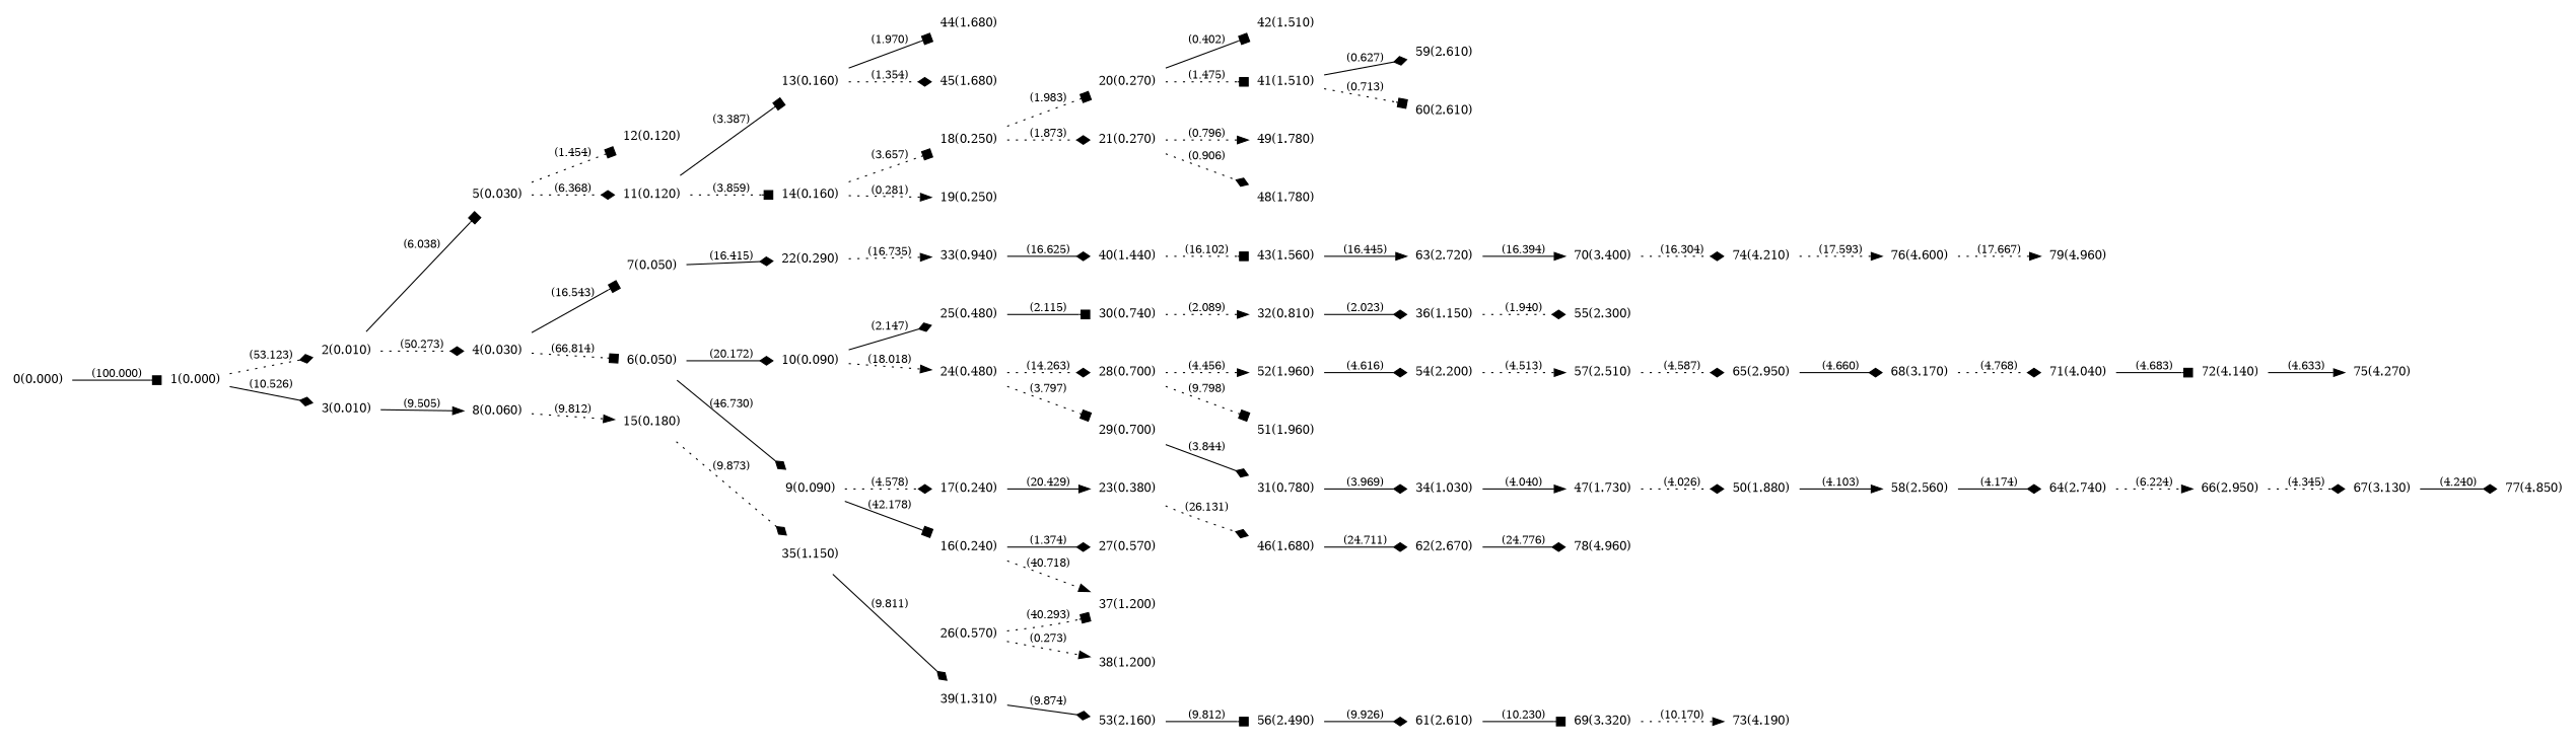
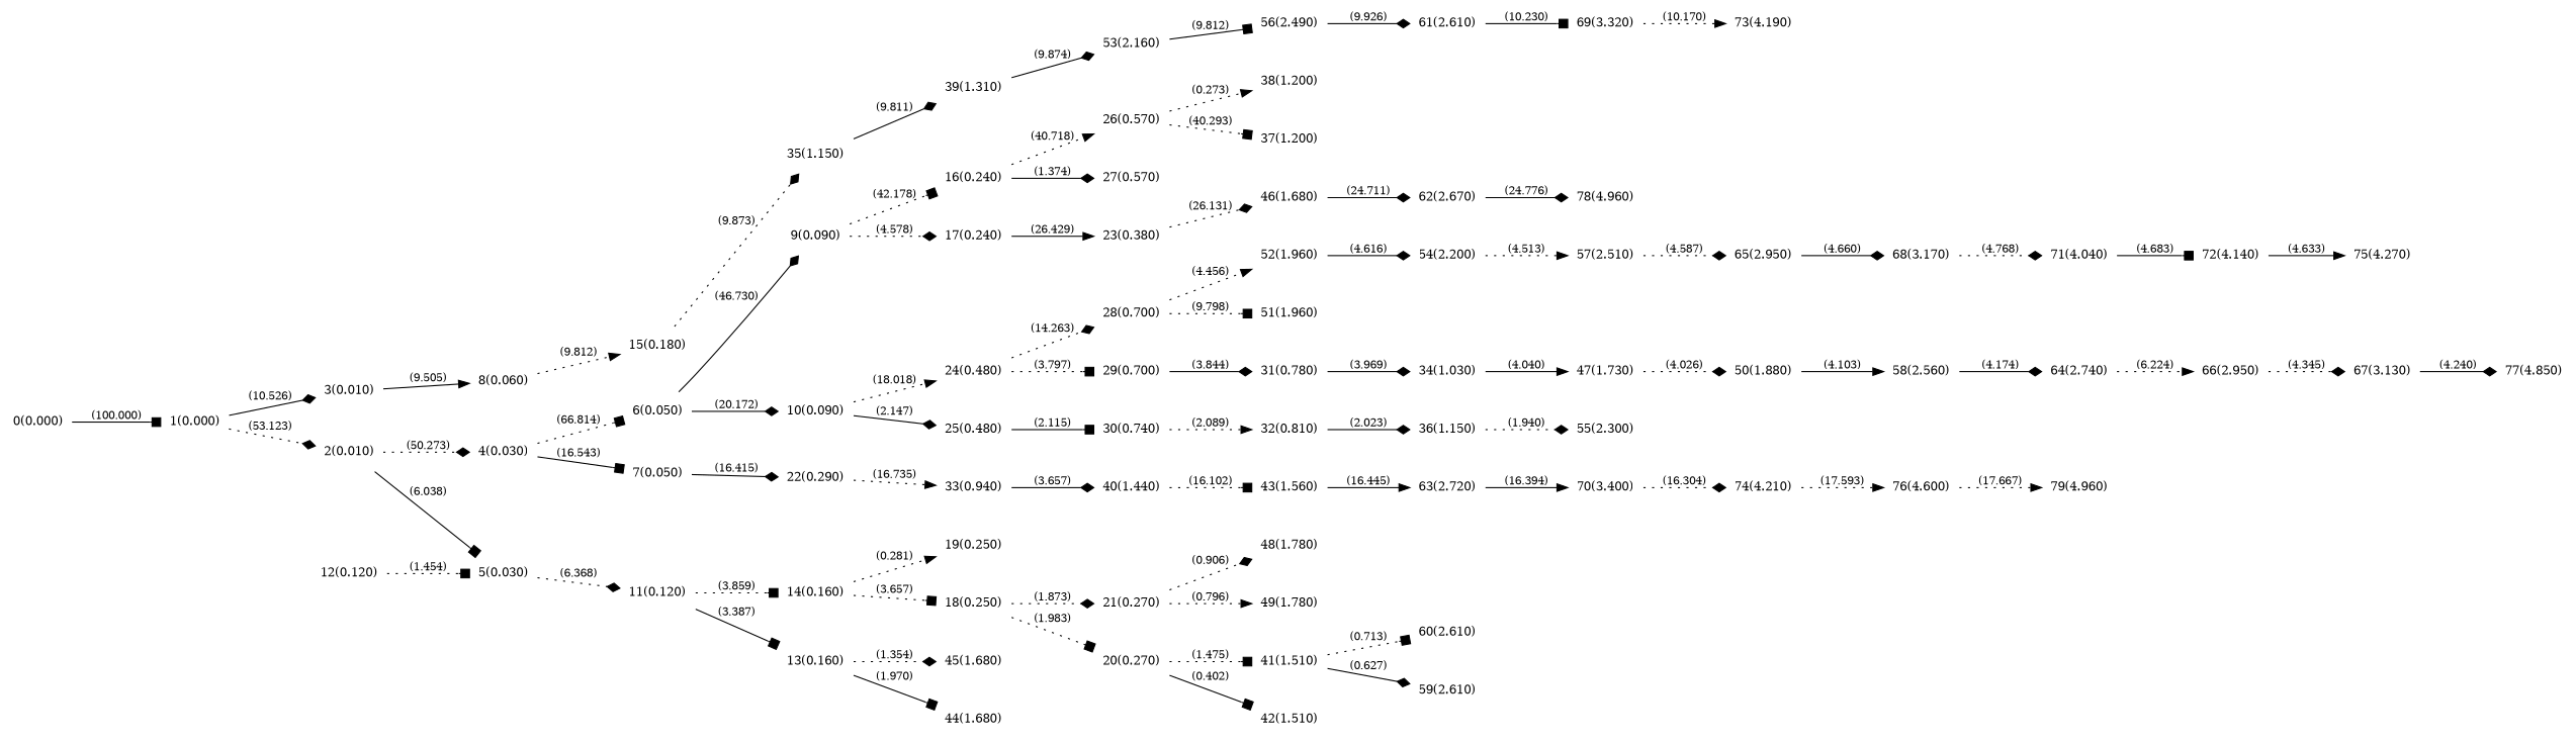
  digraph {
    rankdir=LR
    node [fontsize=11 shape=plaintext]
    edge [arrowhead=diamond fontsize=10 style=dotted]
    n1 [label="0(0.000)"]
    n2 [label="1(0.000)"]
    n3 [label="2(0.010)"]
    n4 [label="3(0.010)"]
    n5 [label="4(0.030)"]
    n6 [label="5(0.030)"]
    n7 [label="8(0.060)"]
    n8 [label="6(0.050)"]
    n9 [label="7(0.050)"]
    n10 [label="11(0.120)"]
    n11 [label="12(0.120)"]
    n12 [label="15(0.180)"]
    n13 [label="9(0.090)"]
    n14 [label="10(0.090)"]
    n15 [label="22(0.290)"]
    n16 [label="13(0.160)"]
    n17 [label="14(0.160)"]
    n18 [label="16(0.240)"]
    n19 [label="17(0.240)"]
    n20 [label="24(0.480)"]
    n21 [label="25(0.480)"]
    n22 [label="33(0.940)"]
    n23 [label="35(1.150)"]
    n24 [label="26(0.570)"]
    n25 [label="27(0.570)"]
    n26 [label="23(0.380)"]
    n27 [label="28(0.700)"]
    n28 [label="29(0.700)"]
    n29 [label="30(0.740)"]
    n30 [label="44(1.680)"]
    n31 [label="45(1.680)"]
    n32 [label="18(0.250)"]
    n33 [label="19(0.250)"]
    n34 [label="20(0.270)"]
    n35 [label="21(0.270)"]
    n36 [label="39(1.310)"]
    n37 [label="37(1.200)"]
    n38 [label="38(1.200)"]
    n39 [label="46(1.680)"]
    n40 [label="41(1.510)"]
    n41 [label="42(1.510)"]
    n42 [label="48(1.780)"]
    n43 [label="49(1.780)"]
    n44 [label="59(2.610)"]
    n45 [label="60(2.610)"]
    n46 [label="40(1.440)"]
    n47 [label="62(2.670)"]
    n48 [label="51(1.960)"]
    n49 [label="52(1.960)"]
    n50 [label="31(0.780)"]
    n51 [label="32(0.810)"]
    n52 [label="54(2.200)"]
    n53 [label="34(1.030)"]
    n54 [label="36(1.150)"]
    n55 [label="47(1.730)"]
    n56 [label="55(2.300)"]
    n57 [label="43(1.560)"]
    n58 [label="50(1.880)"]
    n59 [label="53(2.160)"]
    n60 [label="56(2.490)"]
    n61 [label="63(2.720)"]
    n62 [label="70(3.400)"]
    n63 [label="78(4.960)"]
    n64 [label="58(2.560)"]
    n65 [label="64(2.740)"]
    n66 [label="57(2.510)"]
    n67 [label="61(2.610)"]
    n68 [label="65(2.950)"]
    n69 [label="69(3.320)"]
    n70 [label="68(3.170)"]
    n71 [label="66(2.950)"]
    n72 [label="73(4.190)"]
    n73 [label="74(4.210)"]
    n74 [label="67(3.130)"]
    n75 [label="71(4.040)"]
    n76 [label="77(4.850)"]
    n77 [label="72(4.140)"]
    n78 [label="76(4.600)"]
    n79 [label="75(4.270)"]
    n80 [label="79(4.960)"]
    n1 -> n2 [arrowhead=box label="(100.000)" style=solid]
    n2 -> n3 [label="(53.123)"]
    n2 -> n4 [label="(10.526)" style=solid]
    n3 -> n5 [label="(50.273)"]
    n3 -> n6 [arrowhead=box label="(6.038)" style=solid]
    n4 -> n7 [arrowhead=normal label="(9.505)" style=solid]
    n5 -> n8 [arrowhead=box label="(66.814)"]
    n5 -> n9 [arrowhead=box label="(16.543)" style=solid]
    n6 -> n10 [label="(6.368)"]
-   n6 -> n11 [arrowhead=box label="(1.454)"]
+   n11 -> n6 [arrowhead=box label="(1.454)"]
    n7 -> n12 [arrowhead=normal label="(9.812)"]
    n8 -> n13 [label="(46.730)" style=solid]
    n8 -> n14 [label="(20.172)" style=solid]
    n9 -> n15 [label="(16.415)" style=solid]
    n10 -> n16 [arrowhead=box label="(3.387)" style=solid]
    n10 -> n17 [arrowhead=box label="(3.859)"]
    n12 -> n23 [label="(9.873)"]
-   n13 -> n18 [arrowhead=box label="(42.178)" style=solid]
+   n13 -> n18 [arrowhead=box label="(42.178)"]
    n13 -> n19 [label="(4.578)"]
    n14 -> n20 [arrowhead=normal label="(18.018)"]
    n14 -> n21 [label="(2.147)" style=solid]
    n15 -> n22 [arrowhead=normal label="(16.735)"]
    n16 -> n30 [arrowhead=box label="(1.970)" style=solid]
    n16 -> n31 [label="(1.354)"]
    n17 -> n32 [arrowhead=box label="(3.657)"]
    n17 -> n33 [arrowhead=normal label="(0.281)"]
-   n18 -> n37 [arrowhead=normal label="(40.718)"]
+   n18 -> n24 [arrowhead=normal label="(40.718)"]
    n18 -> n25 [label="(1.374)" style=solid]
-   n19 -> n26 [arrowhead=normal label="(20.429)" style=solid]
+   n19 -> n26 [arrowhead=normal label="(26.429)" style=solid]
    n20 -> n27 [label="(14.263)"]
    n20 -> n28 [arrowhead=box label="(3.797)"]
    n21 -> n29 [arrowhead=box label="(2.115)" style=solid]
-   n22 -> n46 [label="(16.625)" style=solid]
+   n22 -> n46 [label="(3.657)" style=solid]
    n23 -> n36 [label="(9.811)" style=solid]
    n24 -> n37 [arrowhead=box label="(40.293)"]
    n24 -> n38 [arrowhead=normal label="(0.273)"]
    n26 -> n39 [label="(26.131)"]
    n27 -> n48 [arrowhead=box label="(9.798)"]
    n27 -> n49 [arrowhead=normal label="(4.456)"]
    n28 -> n50 [label="(3.844)" style=solid]
    n29 -> n51 [arrowhead=normal label="(2.089)"]
    n32 -> n34 [arrowhead=box label="(1.983)"]
    n32 -> n35 [label="(1.873)"]
    n34 -> n40 [arrowhead=box label="(1.475)"]
    n34 -> n41 [arrowhead=box label="(0.402)" style=solid]
    n35 -> n42 [label="(0.906)"]
    n35 -> n43 [arrowhead=normal label="(0.796)"]
    n36 -> n59 [label="(9.874)" style=solid]
    n39 -> n47 [label="(24.711)" style=solid]
    n40 -> n44 [label="(0.627)" style=solid]
    n40 -> n45 [arrowhead=box label="(0.713)"]
    n46 -> n57 [arrowhead=box label="(16.102)"]
    n47 -> n63 [label="(24.776)" style=solid]
    n49 -> n52 [label="(4.616)" style=solid]
    n50 -> n53 [label="(3.969)" style=solid]
    n51 -> n54 [label="(2.023)" style=solid]
    n52 -> n66 [arrowhead=normal label="(4.513)"]
    n53 -> n55 [arrowhead=normal label="(4.040)" style=solid]
    n54 -> n56 [label="(1.940)"]
    n55 -> n58 [label="(4.026)"]
    n57 -> n61 [arrowhead=normal label="(16.445)" style=solid]
    n58 -> n64 [arrowhead=normal label="(4.103)" style=solid]
    n59 -> n60 [arrowhead=box label="(9.812)" style=solid]
    n60 -> n67 [label="(9.926)" style=solid]
    n61 -> n62 [arrowhead=normal label="(16.394)" style=solid]
    n62 -> n73 [label="(16.304)"]
    n64 -> n65 [label="(4.174)" style=solid]
    n65 -> n71 [arrowhead=normal label="(6.224)"]
    n66 -> n68 [label="(4.587)"]
    n67 -> n69 [arrowhead=box label="(10.230)" style=solid]
    n68 -> n70 [label="(4.660)" style=solid]
    n69 -> n72 [arrowhead=normal label="(10.170)"]
    n70 -> n75 [label="(4.768)"]
    n71 -> n74 [label="(4.345)"]
    n73 -> n78 [arrowhead=normal label="(17.593)"]
    n74 -> n76 [label="(4.240)" style=solid]
    n75 -> n77 [arrowhead=box label="(4.683)" style=solid]
    n77 -> n79 [arrowhead=normal label="(4.633)" style=solid]
    n78 -> n80 [arrowhead=normal label="(17.667)"]
  }
